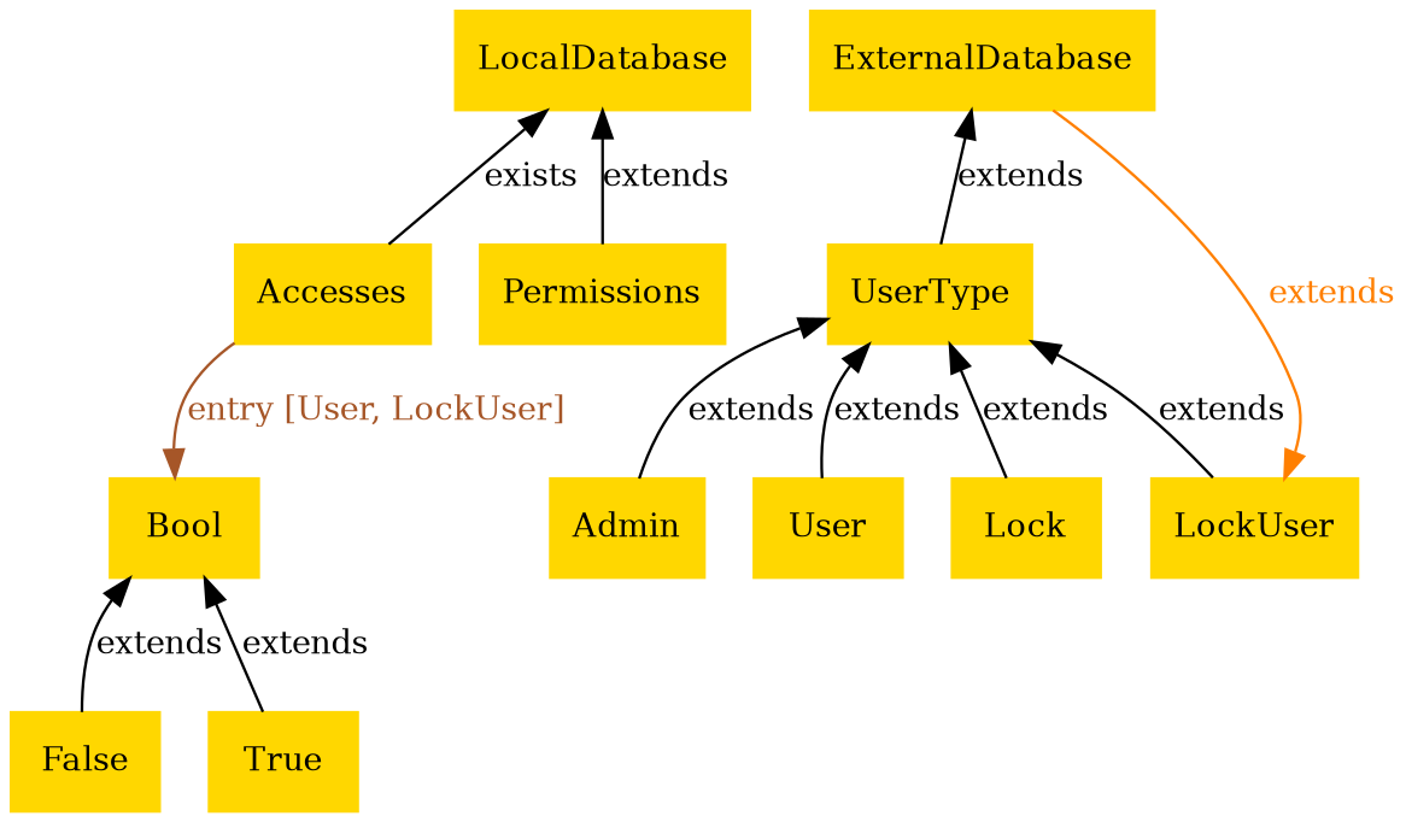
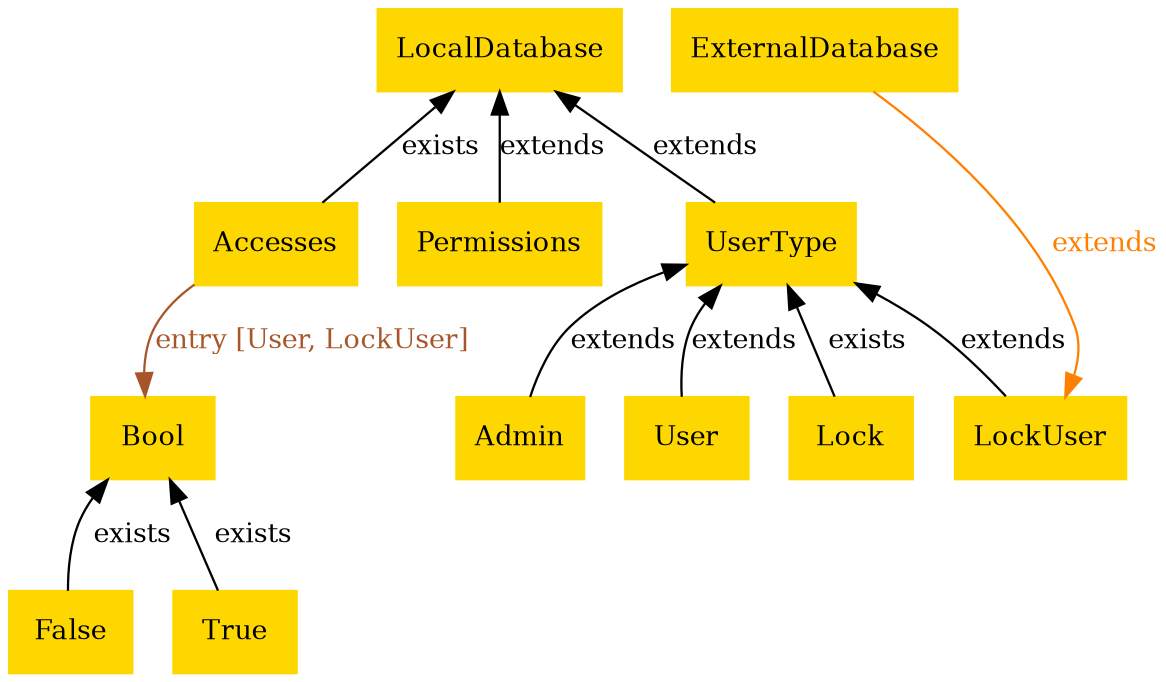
  digraph {
    fontsize=12
    rankdir=TB
    node [color="#ffd700" fontcolor="#000000" fontsize=12 shape=box style="filled, solid"]
    edge [color="#000000" dir=back fontcolor="#000000" fontsize=12 style=solid weight=10000]
    n1 [label=LocalDatabase uuid=LocalDatabase]
    n2 [label=Accesses uuid=Accesses]
    n3 [label=UserType uuid=UserType]
    n4 [label=Permissions uuid=Permissions]
    n5 [label=Bool uuid=Bool]
    n6 [label=Admin uuid=Admin]
    n7 [label=Lock uuid=Lock]
    n8 [label=LockUser uuid=LockUser]
    n9 [label=User uuid=User]
    n10 [label=False uuid=False]
    n11 [label=True uuid=True]
    n12 [label=ExternalDatabase uuid=ExternalDatabase]
    n1 -> n2 [label=exists uuid="<Accesses, LocalDatabase>"]
-   n12 -> n3 [label=extends uuid="<UserType, LocalDatabase>"]
+   n1 -> n3 [label=extends uuid="<UserType, LocalDatabase>"]
    n1 -> n4 [label=extends uuid="<Permissions, LocalDatabase>"]
    n2 -> n5 [color="#a65628" dir=forward fontcolor="#a65628" label="entry [User, LockUser]" uuid="<Accesses, User, LockUser, Bool>" weight=1]
    n3 -> n6 [label=extends uuid="<Admin, UserType>"]
-   n3 -> n7 [label=extends uuid="<Lock, UserType>"]
+   n3 -> n7 [label=exists uuid="<Lock, UserType>"]
    n3 -> n8 [label=extends uuid="<LockUser, UserType>"]
    n3 -> n9 [label=extends uuid="<User, UserType>"]
-   n5 -> n10 [label=extends uuid="<False, Bool>"]
-   n5 -> n11 [label=extends uuid="<True, Bool>"]
+   n5 -> n10 [label=exists uuid="<False, Bool>"]
+   n5 -> n11 [label=exists uuid="<True, Bool>"]
    n12 -> n8 [color="#ff7f00" dir=forward fontcolor="#ff7f00" label=extends uuid="<ExternalDatabase, LockUser>" weight=1]
  }
